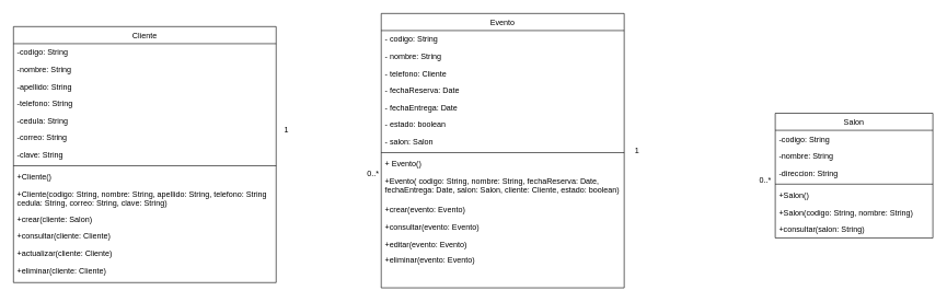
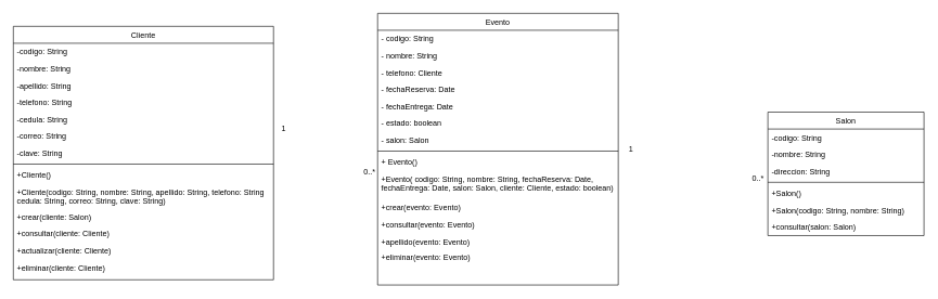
  <mxCell id="0" />
  <mxCell id="1" parent="0" />
  <mxCell id="2" value="Cliente" style="swimlane;fontStyle=0;align=center;verticalAlign=top;childLayout=stackLayout;horizontal=1;startSize=26;horizontalStack=0;resizeParent=1;resizeLast=0;collapsible=1;marginBottom=0;rounded=0;shadow=0;strokeWidth=1;" parent="1" vertex="1"><mxGeometry x="20" y="40" width="400" height="390" as="geometry"><mxRectangle x="230" y="140" width="160" height="26" as="alternateBounds" /></mxGeometry></mxCell>
  <mxCell id="3" value="-codigo: String" style="text;align=left;verticalAlign=top;spacingLeft=4;spacingRight=4;overflow=hidden;rotatable=0;points=[[0,0.5],[1,0.5]];portConstraint=eastwest;" parent="2" vertex="1"><mxGeometry y="26" width="400" height="26" as="geometry" /></mxCell>
  <mxCell id="4" value="-nombre: String" style="text;align=left;verticalAlign=top;spacingLeft=4;spacingRight=4;overflow=hidden;rotatable=0;points=[[0,0.5],[1,0.5]];portConstraint=eastwest;rounded=0;shadow=0;html=0;" parent="2" vertex="1"><mxGeometry y="52" width="400" height="26" as="geometry" /></mxCell>
  <mxCell id="5" value="-apellido: String" style="text;align=left;verticalAlign=top;spacingLeft=4;spacingRight=4;overflow=hidden;rotatable=0;points=[[0,0.5],[1,0.5]];portConstraint=eastwest;rounded=0;shadow=0;html=0;" parent="2" vertex="1"><mxGeometry y="78" width="400" height="26" as="geometry" /></mxCell>
  <mxCell id="6" value="-telefono: String" style="text;align=left;verticalAlign=top;spacingLeft=4;spacingRight=4;overflow=hidden;rotatable=0;points=[[0,0.5],[1,0.5]];portConstraint=eastwest;rounded=0;shadow=0;html=0;" parent="2" vertex="1"><mxGeometry y="104" width="400" height="26" as="geometry" /></mxCell>
  <mxCell id="7" value="-cedula: String" style="text;align=left;verticalAlign=top;spacingLeft=4;spacingRight=4;overflow=hidden;rotatable=0;points=[[0,0.5],[1,0.5]];portConstraint=eastwest;rounded=0;shadow=0;html=0;" parent="2" vertex="1"><mxGeometry y="130" width="400" height="26" as="geometry" /></mxCell>
  <mxCell id="8" value="-correo: String" style="text;align=left;verticalAlign=top;spacingLeft=4;spacingRight=4;overflow=hidden;rotatable=0;points=[[0,0.5],[1,0.5]];portConstraint=eastwest;rounded=0;shadow=0;html=0;" parent="2" vertex="1"><mxGeometry y="156" width="400" height="26" as="geometry" /></mxCell>
  <mxCell id="9" value="-clave: String" style="text;align=left;verticalAlign=top;spacingLeft=4;spacingRight=4;overflow=hidden;rotatable=0;points=[[0,0.5],[1,0.5]];portConstraint=eastwest;rounded=0;shadow=0;html=0;" parent="2" vertex="1"><mxGeometry y="182" width="400" height="26" as="geometry" /></mxCell>
  <mxCell id="10" value="" style="line;html=1;strokeWidth=1;align=left;verticalAlign=middle;spacingTop=-1;spacingLeft=3;spacingRight=3;rotatable=0;labelPosition=right;points=[];portConstraint=eastwest;" parent="2" vertex="1"><mxGeometry y="208" width="400" height="8" as="geometry" /></mxCell>
  <mxCell id="11" value="+Cliente()" style="text;align=left;verticalAlign=top;spacingLeft=4;spacingRight=4;overflow=hidden;rotatable=0;points=[[0,0.5],[1,0.5]];portConstraint=eastwest;" parent="2" vertex="1"><mxGeometry y="216" width="400" height="26" as="geometry" /></mxCell>
  <mxCell id="12" value="+Cliente(codigo: String, nombre: String, apellido: String, telefono: String&#10;cedula: String, correo: String, clave: String)" style="text;align=left;verticalAlign=top;spacingLeft=4;spacingRight=4;overflow=hidden;rotatable=0;points=[[0,0.5],[1,0.5]];portConstraint=eastwest;" parent="2" vertex="1"><mxGeometry y="242" width="400" height="38" as="geometry" /></mxCell>
  <mxCell id="13" value="+crear(cliente: Salon)" style="text;align=left;verticalAlign=top;spacingLeft=4;spacingRight=4;overflow=hidden;rotatable=0;points=[[0,0.5],[1,0.5]];portConstraint=eastwest;" parent="2" vertex="1"><mxGeometry y="280" width="400" height="26" as="geometry" /></mxCell>
  <mxCell id="14" value="+consultar(cliente: Cliente)" style="text;align=left;verticalAlign=top;spacingLeft=4;spacingRight=4;overflow=hidden;rotatable=0;points=[[0,0.5],[1,0.5]];portConstraint=eastwest;" parent="2" vertex="1"><mxGeometry y="306" width="400" height="26" as="geometry" /></mxCell>
  <mxCell id="15" value="+actualizar(cliente: Cliente)" style="text;align=left;verticalAlign=top;spacingLeft=4;spacingRight=4;overflow=hidden;rotatable=0;points=[[0,0.5],[1,0.5]];portConstraint=eastwest;" parent="2" vertex="1"><mxGeometry y="332" width="400" height="26" as="geometry" /></mxCell>
  <mxCell id="16" value="+eliminar(cliente: Cliente)" style="text;align=left;verticalAlign=top;spacingLeft=4;spacingRight=4;overflow=hidden;rotatable=0;points=[[0,0.5],[1,0.5]];portConstraint=eastwest;" parent="2" vertex="1"><mxGeometry y="358" width="400" height="26" as="geometry" /></mxCell>
  <mxCell id="17" value="Evento" style="swimlane;fontStyle=0;align=center;verticalAlign=top;childLayout=stackLayout;horizontal=1;startSize=26;horizontalStack=0;resizeParent=1;resizeLast=0;collapsible=1;marginBottom=0;rounded=0;shadow=0;strokeWidth=1;" parent="1" vertex="1"><mxGeometry x="580" y="20" width="370" height="418" as="geometry"><mxRectangle x="550" y="140" width="160" height="26" as="alternateBounds" /></mxGeometry></mxCell>
  <mxCell id="18" value="- codigo: String" style="text;align=left;verticalAlign=top;spacingLeft=4;spacingRight=4;overflow=hidden;rotatable=0;points=[[0,0.5],[1,0.5]];portConstraint=eastwest;" parent="17" vertex="1"><mxGeometry y="26" width="370" height="26" as="geometry" /></mxCell>
  <mxCell id="19" value="- nombre: String" style="text;align=left;verticalAlign=top;spacingLeft=4;spacingRight=4;overflow=hidden;rotatable=0;points=[[0,0.5],[1,0.5]];portConstraint=eastwest;rounded=0;shadow=0;html=0;" parent="17" vertex="1"><mxGeometry y="52" width="370" height="26" as="geometry" /></mxCell>
  <mxCell id="20" value="- telefono: Cliente" style="text;align=left;verticalAlign=top;spacingLeft=4;spacingRight=4;overflow=hidden;rotatable=0;points=[[0,0.5],[1,0.5]];portConstraint=eastwest;rounded=0;shadow=0;html=0;" parent="17" vertex="1"><mxGeometry y="78" width="370" height="26" as="geometry" /></mxCell>
  <mxCell id="21" value="- fechaReserva: Date" style="text;align=left;verticalAlign=top;spacingLeft=4;spacingRight=4;overflow=hidden;rotatable=0;points=[[0,0.5],[1,0.5]];portConstraint=eastwest;rounded=0;shadow=0;html=0;" parent="17" vertex="1"><mxGeometry y="104" width="370" height="26" as="geometry" /></mxCell>
  <mxCell id="22" value="- fechaEntrega: Date" style="text;align=left;verticalAlign=top;spacingLeft=4;spacingRight=4;overflow=hidden;rotatable=0;points=[[0,0.5],[1,0.5]];portConstraint=eastwest;rounded=0;shadow=0;html=0;" vertex="1" parent="17"><mxGeometry y="130" width="370" height="26" as="geometry" /></mxCell>
  <mxCell id="23" value="- estado: boolean" style="text;align=left;verticalAlign=top;spacingLeft=4;spacingRight=4;overflow=hidden;rotatable=0;points=[[0,0.5],[1,0.5]];portConstraint=eastwest;rounded=0;shadow=0;html=0;" vertex="1" parent="17"><mxGeometry y="156" width="370" height="26" as="geometry" /></mxCell>
  <mxCell id="24" value="- salon: Salon" style="text;align=left;verticalAlign=top;spacingLeft=4;spacingRight=4;overflow=hidden;rotatable=0;points=[[0,0.5],[1,0.5]];portConstraint=eastwest;rounded=0;shadow=0;html=0;" vertex="1" parent="17"><mxGeometry y="182" width="370" height="26" as="geometry" /></mxCell>
  <mxCell id="25" value="" style="line;html=1;strokeWidth=1;align=left;verticalAlign=middle;spacingTop=-1;spacingLeft=3;spacingRight=3;rotatable=0;labelPosition=right;points=[];portConstraint=eastwest;" parent="17" vertex="1"><mxGeometry y="208" width="370" height="8" as="geometry" /></mxCell>
  <mxCell id="26" value="+ Evento()" style="text;align=left;verticalAlign=top;spacingLeft=4;spacingRight=4;overflow=hidden;rotatable=0;points=[[0,0.5],[1,0.5]];portConstraint=eastwest;" parent="17" vertex="1"><mxGeometry y="216" width="370" height="26" as="geometry" /></mxCell>
  <mxCell id="27" value="+Evento( codigo: String, nombre: String, fechaReserva: Date,&#10;fechaEntrega: Date, salon: Salon, cliente: Cliente, estado: boolean)" style="text;align=left;verticalAlign=top;spacingLeft=4;spacingRight=4;overflow=hidden;rotatable=0;points=[[0,0.5],[1,0.5]];portConstraint=eastwest;" vertex="1" parent="17"><mxGeometry y="242" width="370" height="44" as="geometry" /></mxCell>
  <mxCell id="28" value="+crear(evento: Evento)" style="text;align=left;verticalAlign=top;spacingLeft=4;spacingRight=4;overflow=hidden;rotatable=0;points=[[0,0.5],[1,0.5]];portConstraint=eastwest;" parent="17" vertex="1"><mxGeometry y="286" width="370" height="26" as="geometry" /></mxCell>
  <mxCell id="29" value="+consultar(evento: Evento)" style="text;align=left;verticalAlign=top;spacingLeft=4;spacingRight=4;overflow=hidden;rotatable=0;points=[[0,0.5],[1,0.5]];portConstraint=eastwest;" parent="17" vertex="1"><mxGeometry y="312" width="370" height="26" as="geometry" /></mxCell>
- <mxCell id="30" value="+editar(evento: Evento)" style="text;align=left;verticalAlign=top;spacingLeft=4;spacingRight=4;overflow=hidden;rotatable=0;points=[[0,0.5],[1,0.5]];portConstraint=eastwest;" parent="17" vertex="1"><mxGeometry y="338" width="370" height="24" as="geometry" /></mxCell>
+ <mxCell id="30" value="+apellido(evento: Evento)" style="text;align=left;verticalAlign=top;spacingLeft=4;spacingRight=4;overflow=hidden;rotatable=0;points=[[0,0.5],[1,0.5]];portConstraint=eastwest;" parent="17" vertex="1"><mxGeometry y="338" width="370" height="24" as="geometry" /></mxCell>
  <mxCell id="31" value="+eliminar(evento: Evento)" style="text;align=left;verticalAlign=top;spacingLeft=4;spacingRight=4;overflow=hidden;rotatable=0;points=[[0,0.5],[1,0.5]];portConstraint=eastwest;" parent="17" vertex="1"><mxGeometry y="362" width="370" height="30" as="geometry" /></mxCell>
  <mxCell id="32" value="Salon&#10;" style="swimlane;fontStyle=0;align=center;verticalAlign=top;childLayout=stackLayout;horizontal=1;startSize=26;horizontalStack=0;resizeParent=1;resizeLast=0;collapsible=1;marginBottom=0;rounded=0;shadow=0;strokeWidth=1;" parent="1" vertex="1"><mxGeometry x="1180" y="172" width="240" height="190" as="geometry"><mxRectangle x="230" y="140" width="160" height="26" as="alternateBounds" /></mxGeometry></mxCell>
  <mxCell id="33" value="-codigo: String" style="text;align=left;verticalAlign=top;spacingLeft=4;spacingRight=4;overflow=hidden;rotatable=0;points=[[0,0.5],[1,0.5]];portConstraint=eastwest;" parent="32" vertex="1"><mxGeometry y="26" width="240" height="26" as="geometry" /></mxCell>
  <mxCell id="34" value="-nombre: String" style="text;align=left;verticalAlign=top;spacingLeft=4;spacingRight=4;overflow=hidden;rotatable=0;points=[[0,0.5],[1,0.5]];portConstraint=eastwest;rounded=0;shadow=0;html=0;" parent="32" vertex="1"><mxGeometry y="52" width="240" height="26" as="geometry" /></mxCell>
  <mxCell id="35" value="-direccion: String" style="text;align=left;verticalAlign=top;spacingLeft=4;spacingRight=4;overflow=hidden;rotatable=0;points=[[0,0.5],[1,0.5]];portConstraint=eastwest;rounded=0;shadow=0;html=0;" vertex="1" parent="32"><mxGeometry y="78" width="240" height="26" as="geometry" /></mxCell>
  <mxCell id="36" value="" style="line;html=1;strokeWidth=1;align=left;verticalAlign=middle;spacingTop=-1;spacingLeft=3;spacingRight=3;rotatable=0;labelPosition=right;points=[];portConstraint=eastwest;" parent="32" vertex="1"><mxGeometry y="104" width="240" height="8" as="geometry" /></mxCell>
  <mxCell id="37" value="+Salon()" style="text;align=left;verticalAlign=top;spacingLeft=4;spacingRight=4;overflow=hidden;rotatable=0;points=[[0,0.5],[1,0.5]];portConstraint=eastwest;" parent="32" vertex="1"><mxGeometry y="112" width="240" height="26" as="geometry" /></mxCell>
  <mxCell id="38" value="+Salon(codigo: String, nombre: String)" style="text;align=left;verticalAlign=top;spacingLeft=4;spacingRight=4;overflow=hidden;rotatable=0;points=[[0,0.5],[1,0.5]];portConstraint=eastwest;" parent="32" vertex="1"><mxGeometry y="138" width="240" height="26" as="geometry" /></mxCell>
- <mxCell id="39" value="+consultar(salon: String)" style="text;align=left;verticalAlign=top;spacingLeft=4;spacingRight=4;overflow=hidden;rotatable=0;points=[[0,0.5],[1,0.5]];portConstraint=eastwest;" parent="32" vertex="1"><mxGeometry y="164" width="240" height="26" as="geometry" /></mxCell>
+ <mxCell id="39" value="+consultar(salon: Salon)" style="text;align=left;verticalAlign=top;spacingLeft=4;spacingRight=4;overflow=hidden;rotatable=0;points=[[0,0.5],[1,0.5]];portConstraint=eastwest;" parent="32" vertex="1"><mxGeometry y="164" width="240" height="26" as="geometry" /></mxCell>
  <mxCell id="40" value="0..*" style="text;html=1;strokeColor=none;fillColor=none;align=center;verticalAlign=middle;whiteSpace=wrap;rounded=0;" parent="1" vertex="1"><mxGeometry x="1150" y="260" width="30" height="30" as="geometry" /></mxCell>
  <mxCell id="41" value="1" style="text;html=1;strokeColor=none;fillColor=none;align=center;verticalAlign=middle;whiteSpace=wrap;rounded=0;" parent="1" vertex="1"><mxGeometry x="960" y="219" width="20" height="20" as="geometry" /></mxCell>
  <mxCell id="42" value="1" style="text;html=1;strokeColor=none;fillColor=none;align=center;verticalAlign=middle;whiteSpace=wrap;rounded=0;" parent="1" vertex="1"><mxGeometry x="426" y="188" width="20" height="20" as="geometry" /></mxCell>
  <mxCell id="43" value="0..*" style="text;html=1;strokeColor=none;fillColor=none;align=center;verticalAlign=middle;whiteSpace=wrap;rounded=0;" parent="1" vertex="1"><mxGeometry x="558" y="255" width="20" height="20" as="geometry" /></mxCell>
